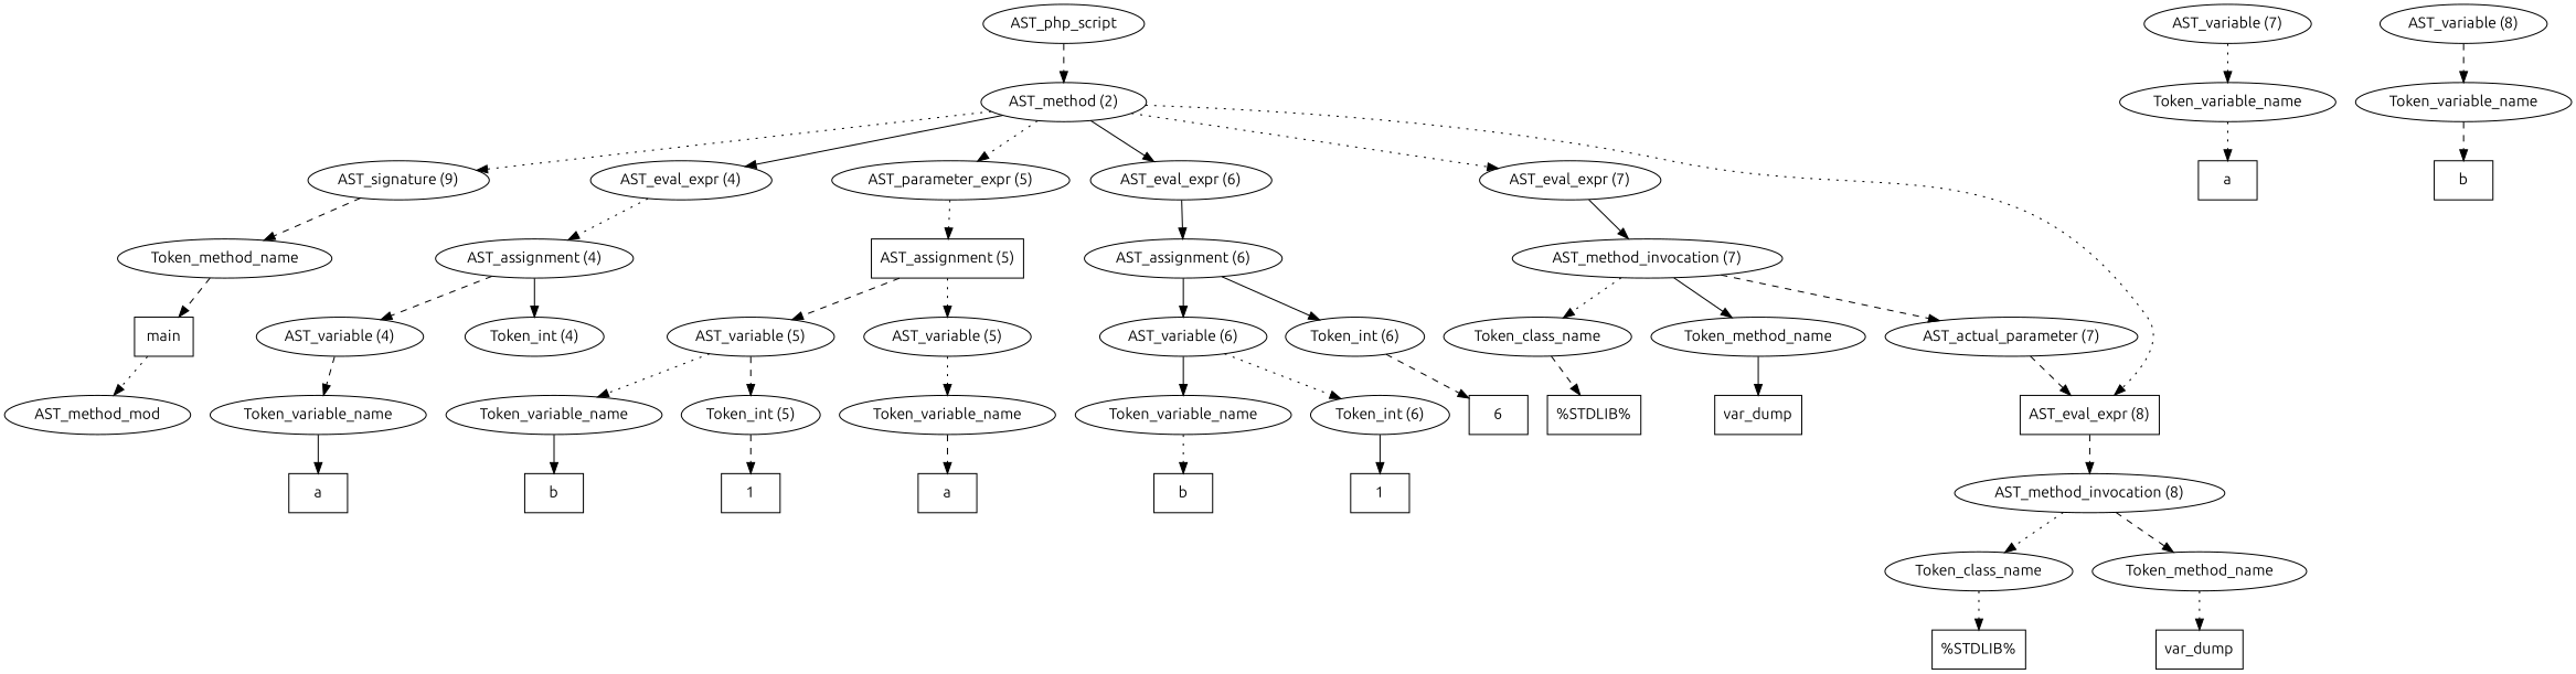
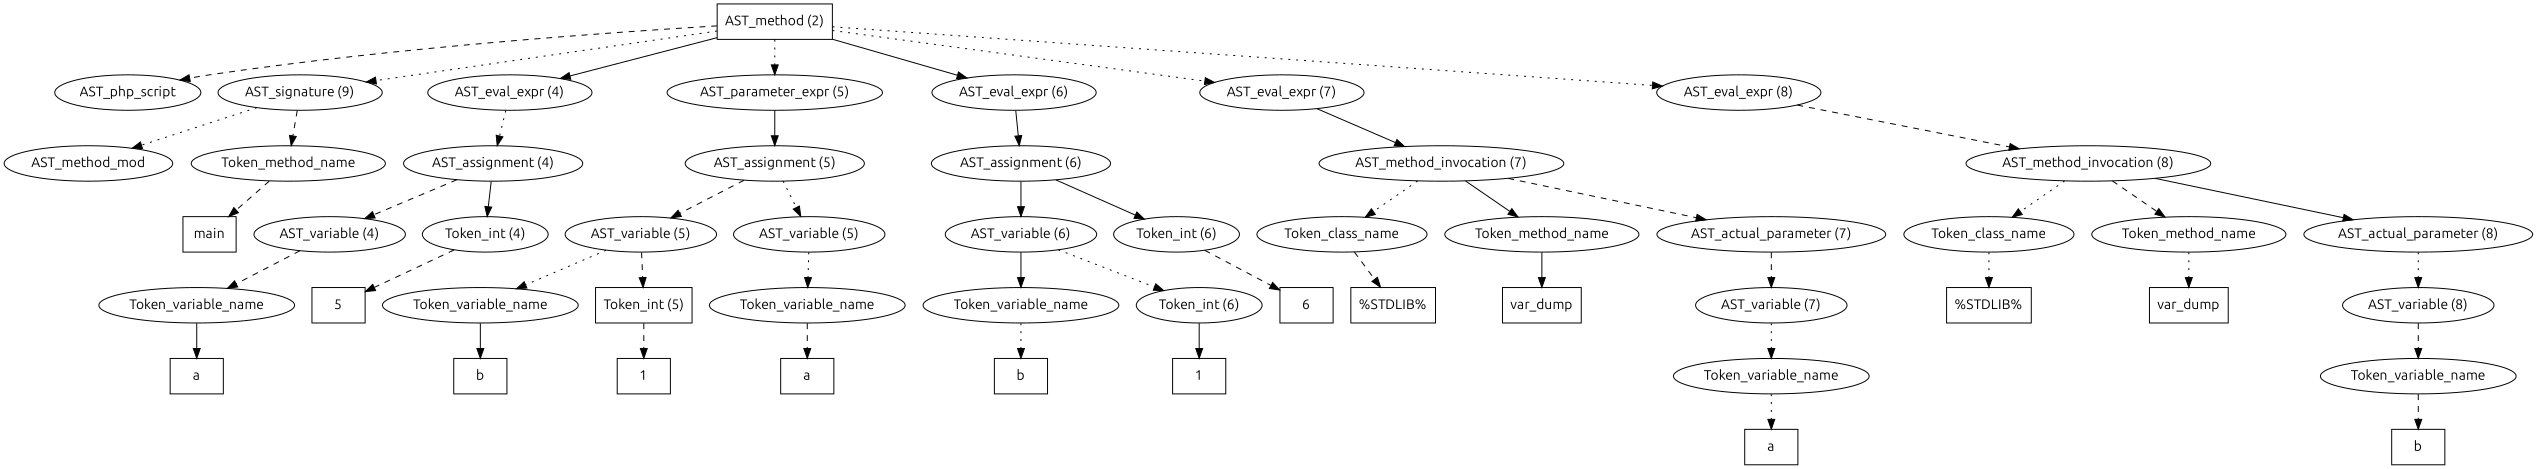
  digraph {
    fontname=Ubuntu
    node [fontname=Ubuntu]
    edge [fontname=Ubuntu style=dotted]
    n1 [label=AST_php_script]
-   n2 [label="AST_method (2)"]
+   n2 [label="AST_method (2)" shape=box]
    n3 [label="AST_signature (9)"]
    n4 [label="AST_eval_expr (4)"]
    n5 [label="AST_parameter_expr (5)"]
    n6 [label="AST_eval_expr (6)"]
    n7 [label="AST_eval_expr (7)"]
-   n8 [label="AST_eval_expr (8)" shape=box]
+   n8 [label="AST_eval_expr (8)"]
    n9 [label=AST_method_mod]
    n10 [label=Token_method_name]
    n11 [label="AST_assignment (4)"]
-   n12 [label="AST_assignment (5)" shape=box]
+   n12 [label="AST_assignment (5)"]
    n13 [label="AST_assignment (6)"]
    n14 [label="AST_method_invocation (7)"]
    n15 [label="AST_method_invocation (8)"]
    n16 [label=main shape=box]
    n17 [label="AST_variable (4)"]
    n18 [label="Token_int (4)"]
    n19 [label=Token_variable_name]
+   n20 [label=5 shape=box]
    n21 [label=a shape=box]
    n22 [label="AST_variable (5)"]
    n23 [label="AST_variable (5)"]
    n24 [label=Token_variable_name]
-   n25 [label="Token_int (5)"]
+   n25 [label="Token_int (5)" shape=box]
    n26 [label=Token_variable_name]
    n27 [label=b shape=box]
    n28 [label=1 shape=box]
    n29 [label=a shape=box]
    n30 [label="AST_variable (6)"]
    n31 [label="Token_int (6)"]
    n32 [label=Token_variable_name]
    n33 [label="Token_int (6)"]
    n34 [label=6 shape=box]
    n35 [label=b shape=box]
    n36 [label=1 shape=box]
    n37 [label=Token_class_name]
    n38 [label=Token_method_name]
    n39 [label="AST_actual_parameter (7)"]
    n40 [label="%STDLIB%" shape=box]
    n41 [label=var_dump shape=box]
    n42 [label="AST_variable (7)"]
    n43 [label=Token_variable_name]
    n44 [label=a shape=box]
    n45 [label=Token_class_name]
    n46 [label=Token_method_name]
+   n47 [label="AST_actual_parameter (8)"]
    n48 [label="%STDLIB%" shape=box]
    n49 [label=var_dump shape=box]
    n50 [label="AST_variable (8)"]
    n51 [label=Token_variable_name]
    n52 [label=b shape=box]
-   n1 -> n2 [style=dashed]
+   n2 -> n1 [style=dashed]
    n2 -> n3
    n2 -> n4 [style=solid]
    n2 -> n5
    n2 -> n6 [style=solid]
    n2 -> n7
    n2 -> n8
-   n16 -> n9
+   n3 -> n9
    n3 -> n10 [style=dashed]
    n4 -> n11
-   n5 -> n12
+   n5 -> n12 [style=solid]
    n6 -> n13 [style=solid]
    n7 -> n14 [style=solid]
    n8 -> n15 [style=dashed]
    n10 -> n16 [style=dashed]
    n11 -> n17 [style=dashed]
    n11 -> n18 [style=solid]
    n12 -> n22 [style=dashed]
    n12 -> n23
    n13 -> n30 [style=solid]
    n13 -> n31 [style=solid]
    n14 -> n37
    n14 -> n38 [style=solid]
    n14 -> n39 [style=dashed]
    n15 -> n45
    n15 -> n46 [style=dashed]
+   n15 -> n47 [style=solid]
    n17 -> n19 [style=dashed]
+   n18 -> n20 [style=dashed]
    n19 -> n21 [style=solid]
    n22 -> n24
    n22 -> n25 [style=dashed]
    n23 -> n26
    n24 -> n27 [style=solid]
    n25 -> n28 [style=dashed]
    n26 -> n29 [style=dashed]
    n30 -> n32 [style=solid]
    n30 -> n33
    n31 -> n34 [style=dashed]
    n32 -> n35
    n33 -> n36 [style=solid]
    n37 -> n40 [style=dashed]
    n38 -> n41 [style=solid]
-   n39 -> n8 [style=dashed]
+   n39 -> n42 [style=dashed]
    n42 -> n43
    n43 -> n44
    n45 -> n48
    n46 -> n49
+   n47 -> n50
    n50 -> n51 [style=dashed]
    n51 -> n52 [style=dashed]
  }
